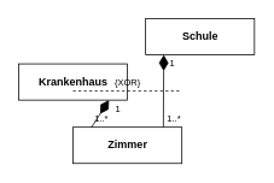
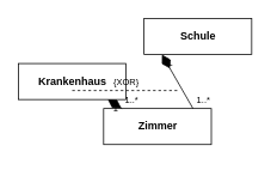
  <mxCell id="0" />
  <mxCell id="1" parent="0" />
  <mxCell id="2" value="&lt;b&gt;Krankenhaus&lt;/b&gt;" style="html=1;fontStyle=0;points=[[0,0,0,0,0],[0,0.25,0,0,0],[0,0.5,0,0,0],[0,0.75,0,0,0],[0,1,0,0,0],[0.08,1,0,0,0],[0.17,1,0,0,0],[0.25,0,0,0,0],[0.25,1,0,0,0],[0.33,1,0,0,0],[0.42,1,0,0,0],[0.5,0,0,0,0],[0.5,1,0,0,0],[0.58,1,0,0,0],[0.67,1,0,0,0],[0.75,0,0,0,0],[0.75,1,0,0,0],[0.83,1,0,0,0],[0.92,1,0,0,0],[1,0,0,0,0],[1,0.25,0,0,0],[1,0.5,0,0,0],[1,0.75,0,0,0],[1,1,0,0,0]];" parent="1" vertex="1"><mxGeometry x="20" y="70" width="120" height="40" as="geometry" /></mxCell>
- <mxCell id="3" value="&lt;b&gt;Zimmer&lt;/b&gt;" style="html=1;fontStyle=0;points=[[0,0,0,0,0],[0,0.25,0,0,0],[0,0.5,0,0,0],[0,0.75,0,0,0],[0,1,0,0,0],[0.08,0,0,0,0],[0.17,0,0,0,0],[0.25,0,0,0,0],[0.25,1,0,0,0],[0.33,0,0,0,0],[0.42,0,0,0,0],[0.5,0,0,0,0],[0.5,1,0,0,0],[0.58,0,0,0,0],[0.67,0,0,0,0],[0.75,0,0,0,0],[0.75,1,0,0,0],[0.83,0,0,0,0],[0.92,0,0,0,0],[1,0,0,0,0],[1,0.25,0,0,0],[1,0.5,0,0,0],[1,0.75,0,0,0],[1,1,0,0,0]];" parent="1" vertex="1"><mxGeometry x="80" y="140" width="120" height="40" as="geometry" /></mxCell>
+ <mxCell id="3" value="&lt;b&gt;Zimmer&lt;/b&gt;" style="html=1;fontStyle=0;points=[[0,0,0,0,0],[0,0.25,0,0,0],[0,0.5,0,0,0],[0,0.75,0,0,0],[0,1,0,0,0],[0.08,0,0,0,0],[0.17,0,0,0,0],[0.25,0,0,0,0],[0.25,1,0,0,0],[0.33,0,0,0,0],[0.42,0,0,0,0],[0.5,0,0,0,0],[0.5,1,0,0,0],[0.58,0,0,0,0],[0.67,0,0,0,0],[0.75,0,0,0,0],[0.75,1,0,0,0],[0.83,0,0,0,0],[0.92,0,0,0,0],[1,0,0,0,0],[1,0.25,0,0,0],[1,0.5,0,0,0],[1,0.75,0,0,0],[1,1,0,0,0]];" parent="1" vertex="1"><mxGeometry x="115" y="120" width="120" height="40" as="geometry" /></mxCell>
  <mxCell id="4" value="" style="endArrow=diamondThin;html=1;endFill=1;verticalAlign=bottom;exitX=0.17;exitY=0;exitDx=0;exitDy=0;endSize=15;exitPerimeter=0;entryX=0.83;entryY=1;entryDx=0;entryDy=0;entryPerimeter=0;" parent="1" source="3" target="2" edge="1"><mxGeometry relative="1" as="geometry"><mxPoint x="250" y="40" as="sourcePoint" /><mxPoint x="80" y="100" as="targetPoint" /></mxGeometry></mxCell>
  <mxCell id="5" value="&lt;sub&gt;&lt;font style=&quot;font-size: 9px;&quot;&gt;&lt;font style=&quot;font-size: 10px;&quot;&gt;1..&lt;/font&gt;&lt;/font&gt;&lt;font style=&quot;font-size: 9px;&quot;&gt;&lt;font style=&quot;font-size: 10px;&quot;&gt;*&lt;/font&gt;&lt;/font&gt;&lt;/sub&gt;" style="resizable=0;html=1;align=left;verticalAlign=bottom;labelBackgroundColor=none;fontSize=10;spacingTop=0;spacingLeft=4;spacing=0;spacingBottom=4;" parent="4" connectable="0" vertex="1"><mxGeometry x="-1" relative="1" as="geometry" /></mxCell>
  <mxCell id="6" value="1" style="resizable=0;html=1;align=left;verticalAlign=top;labelBackgroundColor=none;fontSize=10;spacingLeft=7;spacing=0;spacingBottom=0;spacingRight=0;spacingTop=-1;" parent="4" connectable="0" vertex="1"><mxGeometry x="1" relative="1" as="geometry" /></mxCell>
  <mxCell id="7" value="&lt;b&gt;Schule&lt;/b&gt;" style="html=1;fontStyle=0;points=[[0,0,0,0,0],[0,0.25,0,0,0],[0,0.5,0,0,0],[0,0.75,0,0,0],[0,1,0,0,0],[0.08,1,0,0,0],[0.17,1,0,0,0],[0.25,0,0,0,0],[0.25,1,0,0,0],[0.33,1,0,0,0],[0.42,1,0,0,0],[0.5,0,0,0,0],[0.5,1,0,0,0],[0.58,1,0,0,0],[0.67,1,0,0,0],[0.75,0,0,0,0],[0.75,1,0,0,0],[0.83,1,0,0,0],[0.92,1,0,0,0],[1,0,0,0,0],[1,0.25,0,0,0],[1,0.5,0,0,0],[1,0.75,0,0,0],[1,1,0,0,0]];" parent="1" vertex="1"><mxGeometry x="160" y="20" width="120" height="40" as="geometry" /></mxCell>
  <mxCell id="8" value="" style="endArrow=diamondThin;html=1;endFill=1;verticalAlign=bottom;exitX=0.83;exitY=0;exitDx=0;exitDy=0;endSize=15;exitPerimeter=0;" parent="1" source="3" edge="1"><mxGeometry relative="1" as="geometry"><mxPoint x="120" y="150" as="sourcePoint" /><mxPoint x="180" y="60" as="targetPoint" /></mxGeometry></mxCell>
  <mxCell id="9" value="&lt;sub&gt;&lt;font style=&quot;font-size: 9px;&quot;&gt;&lt;font style=&quot;font-size: 10px;&quot;&gt;1..&lt;/font&gt;&lt;/font&gt;&lt;font style=&quot;font-size: 9px;&quot;&gt;&lt;font style=&quot;font-size: 10px;&quot;&gt;*&lt;/font&gt;&lt;/font&gt;&lt;/sub&gt;" style="resizable=0;html=1;align=left;verticalAlign=bottom;labelBackgroundColor=none;fontSize=10;spacingTop=0;spacingLeft=4;spacing=0;spacingBottom=4;" parent="8" connectable="0" vertex="1"><mxGeometry x="-1" relative="1" as="geometry" /></mxCell>
  <mxCell id="10" value="1" style="resizable=0;html=1;align=left;verticalAlign=top;labelBackgroundColor=none;fontSize=10;spacingLeft=7;spacing=0;spacingBottom=0;spacingRight=0;spacingTop=-1;" parent="8" connectable="0" vertex="1"><mxGeometry x="1" relative="1" as="geometry" /></mxCell>
  <mxCell id="11" value="{XOR}" style="endArrow=none;html=1;rounded=0;strokeColor=#000000;strokeWidth=1;fontSize=10;fontColor=#000000;endSize=6;dashed=1;verticalAlign=bottom;labelBackgroundColor=none;" parent="1" edge="1"><mxGeometry width="50" height="50" relative="1" as="geometry"><mxPoint x="80" y="100" as="sourcePoint" /><mxPoint x="200" y="100" as="targetPoint" /></mxGeometry></mxCell>
